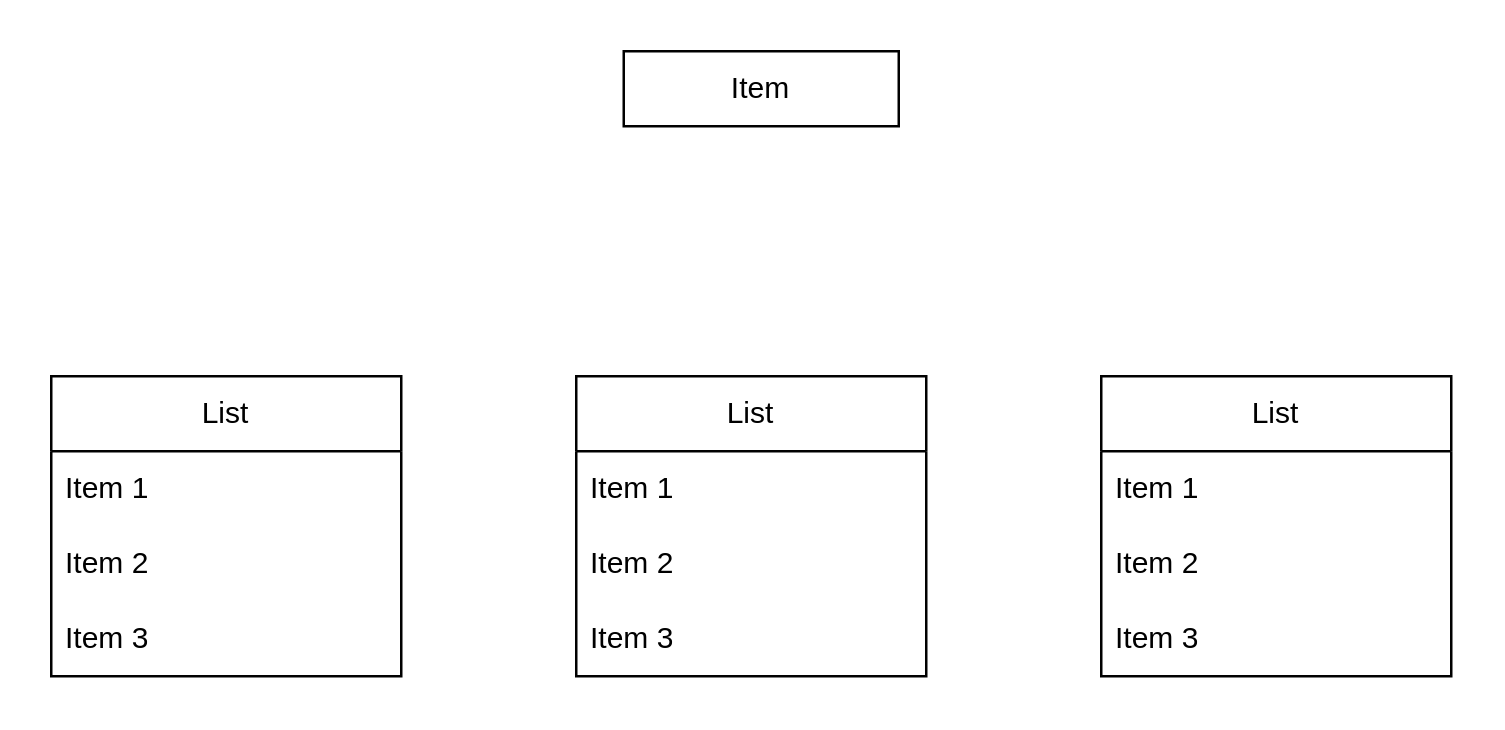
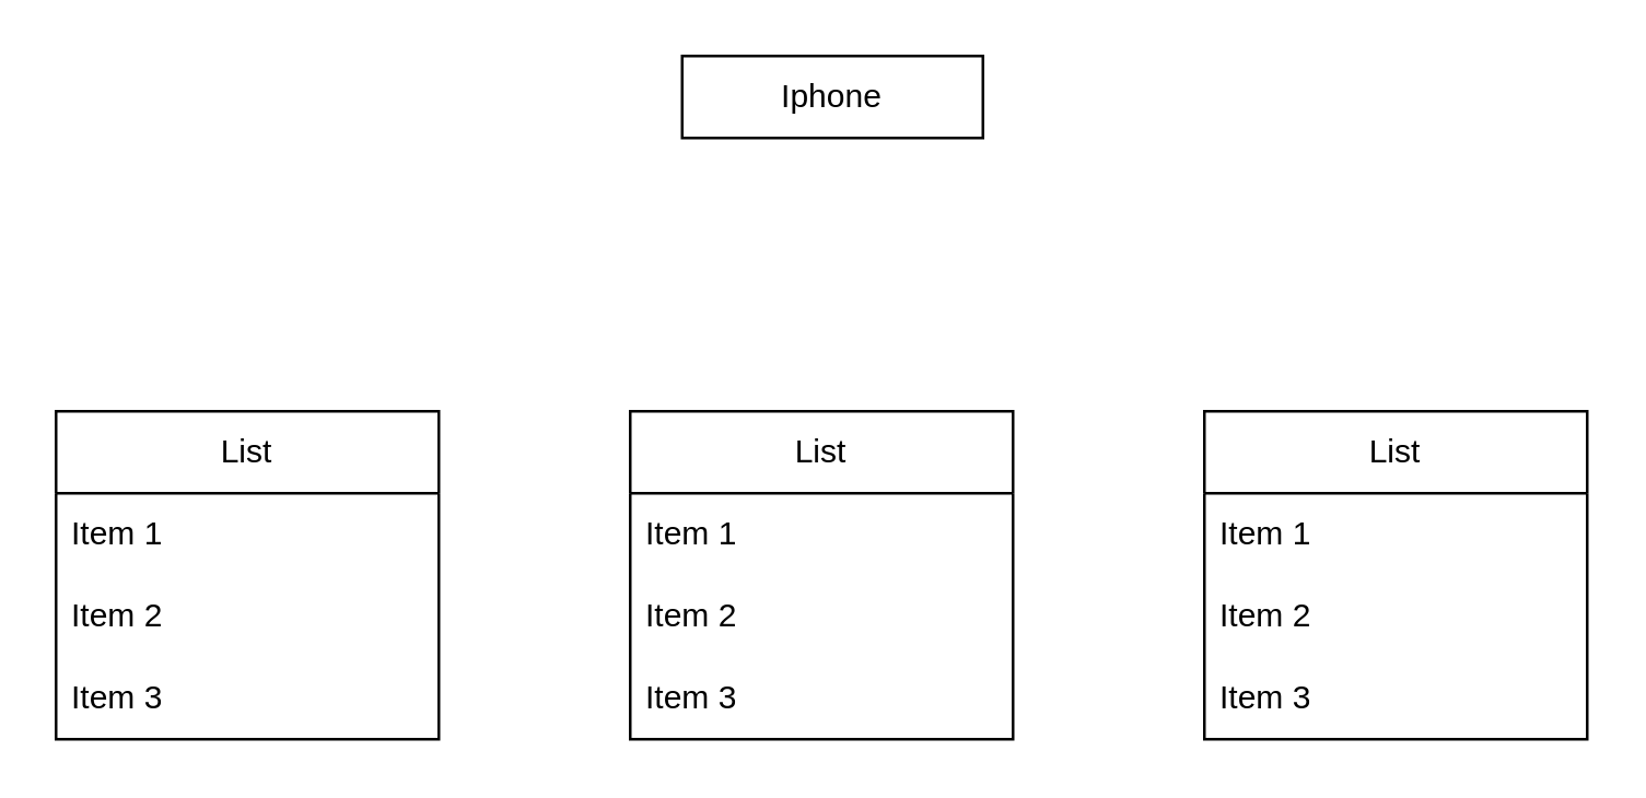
  <mxCell id="0" />
  <mxCell id="1" parent="0" />
- <mxCell id="2" value="Item" style="rounded=0;whiteSpace=wrap;html=1;" vertex="1" parent="1"><mxGeometry x="249" y="20" width="110" height="30" as="geometry" /></mxCell>
+ <mxCell id="2" value="Iphone" style="rounded=0;whiteSpace=wrap;html=1;" vertex="1" parent="1"><mxGeometry x="249" y="20" width="110" height="30" as="geometry" /></mxCell>
  <mxCell id="3" value="List" style="swimlane;fontStyle=0;childLayout=stackLayout;horizontal=1;startSize=30;horizontalStack=0;resizeParent=1;resizeParentMax=0;resizeLast=0;collapsible=1;marginBottom=0;whiteSpace=wrap;html=1;" vertex="1" parent="1"><mxGeometry x="20" y="150" width="140" height="120" as="geometry" /></mxCell>
  <mxCell id="4" value="Item 1" style="text;strokeColor=none;fillColor=none;align=left;verticalAlign=middle;spacingLeft=4;spacingRight=4;overflow=hidden;points=[[0,0.5],[1,0.5]];portConstraint=eastwest;rotatable=0;whiteSpace=wrap;html=1;" vertex="1" parent="3"><mxGeometry y="30" width="140" height="30" as="geometry" /></mxCell>
  <mxCell id="5" value="Item 2" style="text;strokeColor=none;fillColor=none;align=left;verticalAlign=middle;spacingLeft=4;spacingRight=4;overflow=hidden;points=[[0,0.5],[1,0.5]];portConstraint=eastwest;rotatable=0;whiteSpace=wrap;html=1;" vertex="1" parent="3"><mxGeometry y="60" width="140" height="30" as="geometry" /></mxCell>
  <mxCell id="6" value="Item 3" style="text;strokeColor=none;fillColor=none;align=left;verticalAlign=middle;spacingLeft=4;spacingRight=4;overflow=hidden;points=[[0,0.5],[1,0.5]];portConstraint=eastwest;rotatable=0;whiteSpace=wrap;html=1;" vertex="1" parent="3"><mxGeometry y="90" width="140" height="30" as="geometry" /></mxCell>
  <mxCell id="7" value="List" style="swimlane;fontStyle=0;childLayout=stackLayout;horizontal=1;startSize=30;horizontalStack=0;resizeParent=1;resizeParentMax=0;resizeLast=0;collapsible=1;marginBottom=0;whiteSpace=wrap;html=1;" vertex="1" parent="1"><mxGeometry x="230" y="150" width="140" height="120" as="geometry" /></mxCell>
  <mxCell id="8" value="Item 1" style="text;strokeColor=none;fillColor=none;align=left;verticalAlign=middle;spacingLeft=4;spacingRight=4;overflow=hidden;points=[[0,0.5],[1,0.5]];portConstraint=eastwest;rotatable=0;whiteSpace=wrap;html=1;" vertex="1" parent="7"><mxGeometry y="30" width="140" height="30" as="geometry" /></mxCell>
  <mxCell id="9" value="Item 2" style="text;strokeColor=none;fillColor=none;align=left;verticalAlign=middle;spacingLeft=4;spacingRight=4;overflow=hidden;points=[[0,0.5],[1,0.5]];portConstraint=eastwest;rotatable=0;whiteSpace=wrap;html=1;" vertex="1" parent="7"><mxGeometry y="60" width="140" height="30" as="geometry" /></mxCell>
  <mxCell id="10" value="Item 3" style="text;strokeColor=none;fillColor=none;align=left;verticalAlign=middle;spacingLeft=4;spacingRight=4;overflow=hidden;points=[[0,0.5],[1,0.5]];portConstraint=eastwest;rotatable=0;whiteSpace=wrap;html=1;" vertex="1" parent="7"><mxGeometry y="90" width="140" height="30" as="geometry" /></mxCell>
  <mxCell id="11" value="List" style="swimlane;fontStyle=0;childLayout=stackLayout;horizontal=1;startSize=30;horizontalStack=0;resizeParent=1;resizeParentMax=0;resizeLast=0;collapsible=1;marginBottom=0;whiteSpace=wrap;html=1;" vertex="1" parent="1"><mxGeometry x="440" y="150" width="140" height="120" as="geometry" /></mxCell>
  <mxCell id="12" value="Item 1" style="text;strokeColor=none;fillColor=none;align=left;verticalAlign=middle;spacingLeft=4;spacingRight=4;overflow=hidden;points=[[0,0.5],[1,0.5]];portConstraint=eastwest;rotatable=0;whiteSpace=wrap;html=1;" vertex="1" parent="11"><mxGeometry y="30" width="140" height="30" as="geometry" /></mxCell>
  <mxCell id="13" value="Item 2" style="text;strokeColor=none;fillColor=none;align=left;verticalAlign=middle;spacingLeft=4;spacingRight=4;overflow=hidden;points=[[0,0.5],[1,0.5]];portConstraint=eastwest;rotatable=0;whiteSpace=wrap;html=1;" vertex="1" parent="11"><mxGeometry y="60" width="140" height="30" as="geometry" /></mxCell>
  <mxCell id="14" value="Item 3" style="text;strokeColor=none;fillColor=none;align=left;verticalAlign=middle;spacingLeft=4;spacingRight=4;overflow=hidden;points=[[0,0.5],[1,0.5]];portConstraint=eastwest;rotatable=0;whiteSpace=wrap;html=1;" vertex="1" parent="11"><mxGeometry y="90" width="140" height="30" as="geometry" /></mxCell>
